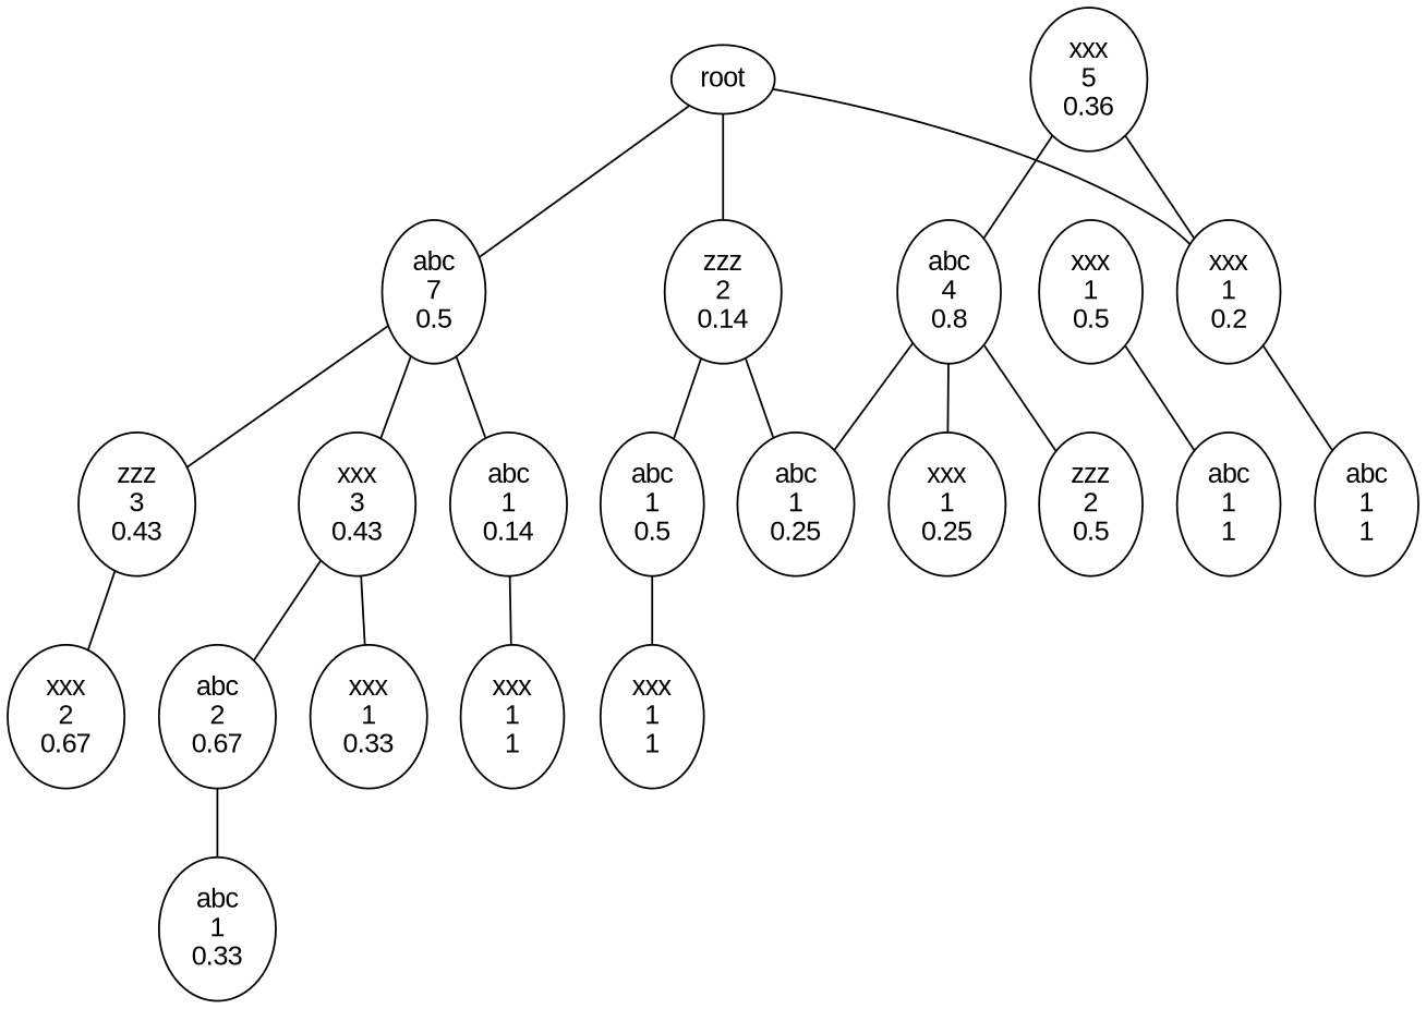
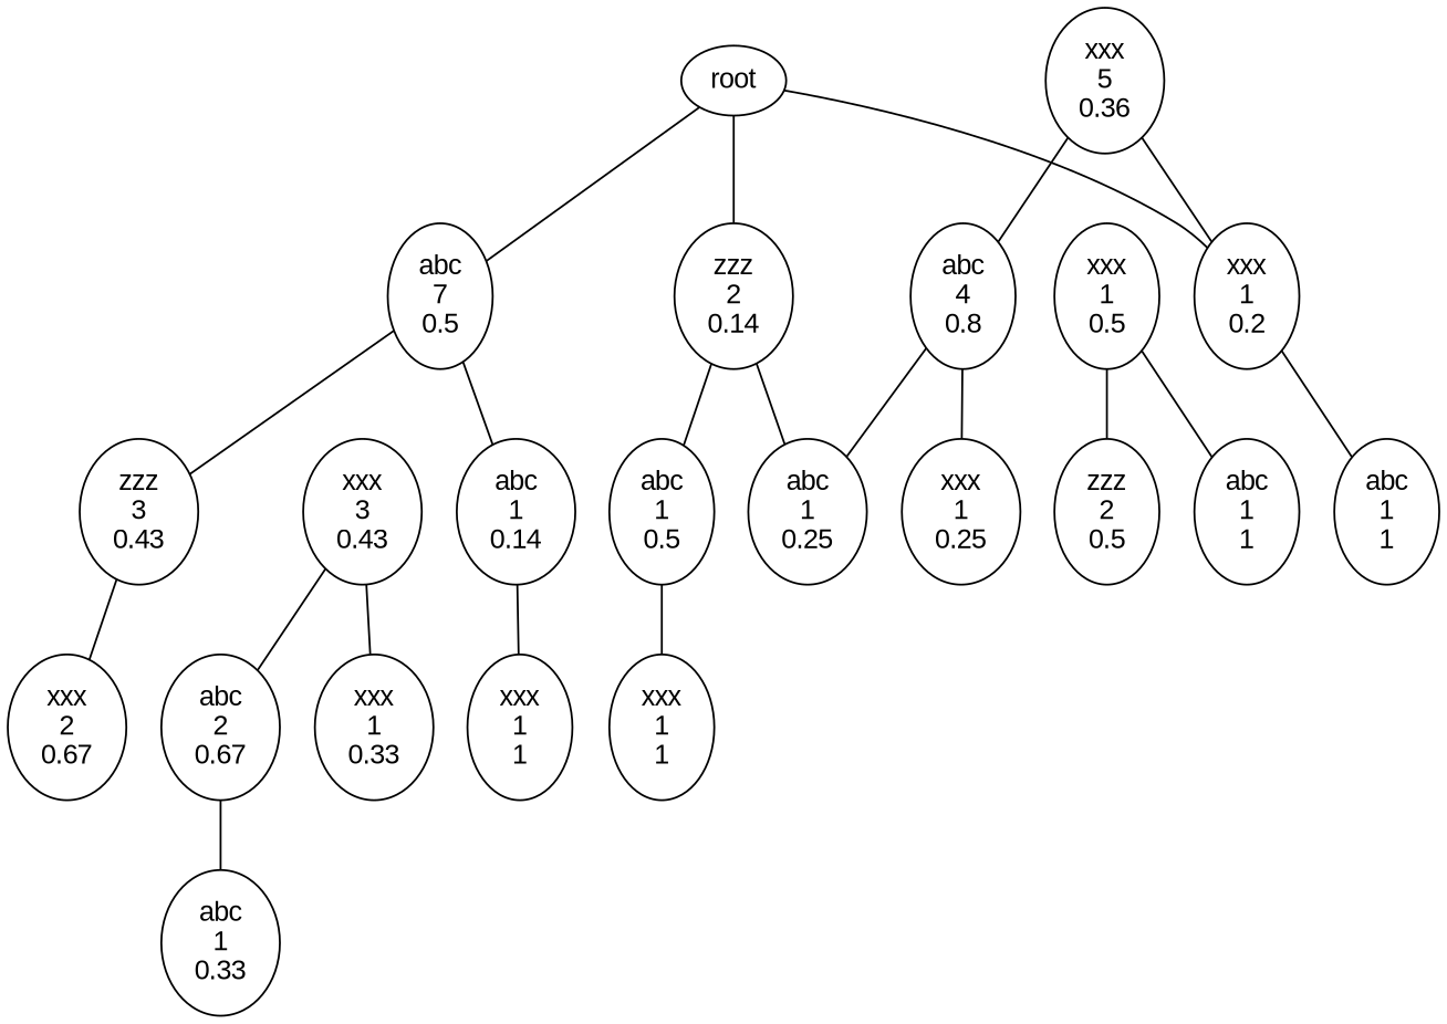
  graph {
    node [fontname=arial]
    n1 [label=root]
    n2 [label="abc\n7\n0.5"]
    n3 [label="zzz\n2\n0.14"]
    n4 [label="xxx\n1\n0.2"]
    n5 [label="zzz\n3\n0.43"]
    n6 [label="xxx\n3\n0.43"]
    n7 [label="abc\n1\n0.14"]
    n8 [label="abc\n1\n0.5"]
    n9 [label="abc\n1\n0.25"]
    n10 [label="xxx\n5\n0.36"]
    n11 [label="abc\n4\n0.8"]
    n12 [label="xxx\n2\n0.67"]
    n13 [label="abc\n2\n0.67"]
    n14 [label="xxx\n1\n0.33"]
    n15 [label="xxx\n1\n1"]
    n16 [label="abc\n1\n0.33"]
    n17 [label="xxx\n1\n1"]
    n18 [label="xxx\n1\n0.5"]
    n19 [label="abc\n1\n1"]
    n20 [label="zzz\n2\n0.5"]
    n21 [label="xxx\n1\n0.25"]
    n22 [label="abc\n1\n1"]
    n1 -- n2
    n1 -- n3
    n1 -- n4
    n2 -- n5
-   n2 -- n6
    n2 -- n7
    n3 -- n8
    n3 -- n9
    n4 -- n22
    n5 -- n12
    n6 -- n13
    n6 -- n14
    n7 -- n15
    n8 -- n17
    n10 -- n4
    n10 -- n11
    n11 -- n9
-   n11 -- n20
+   n18 -- n20
    n11 -- n21
    n13 -- n16
    n18 -- n19
  }
